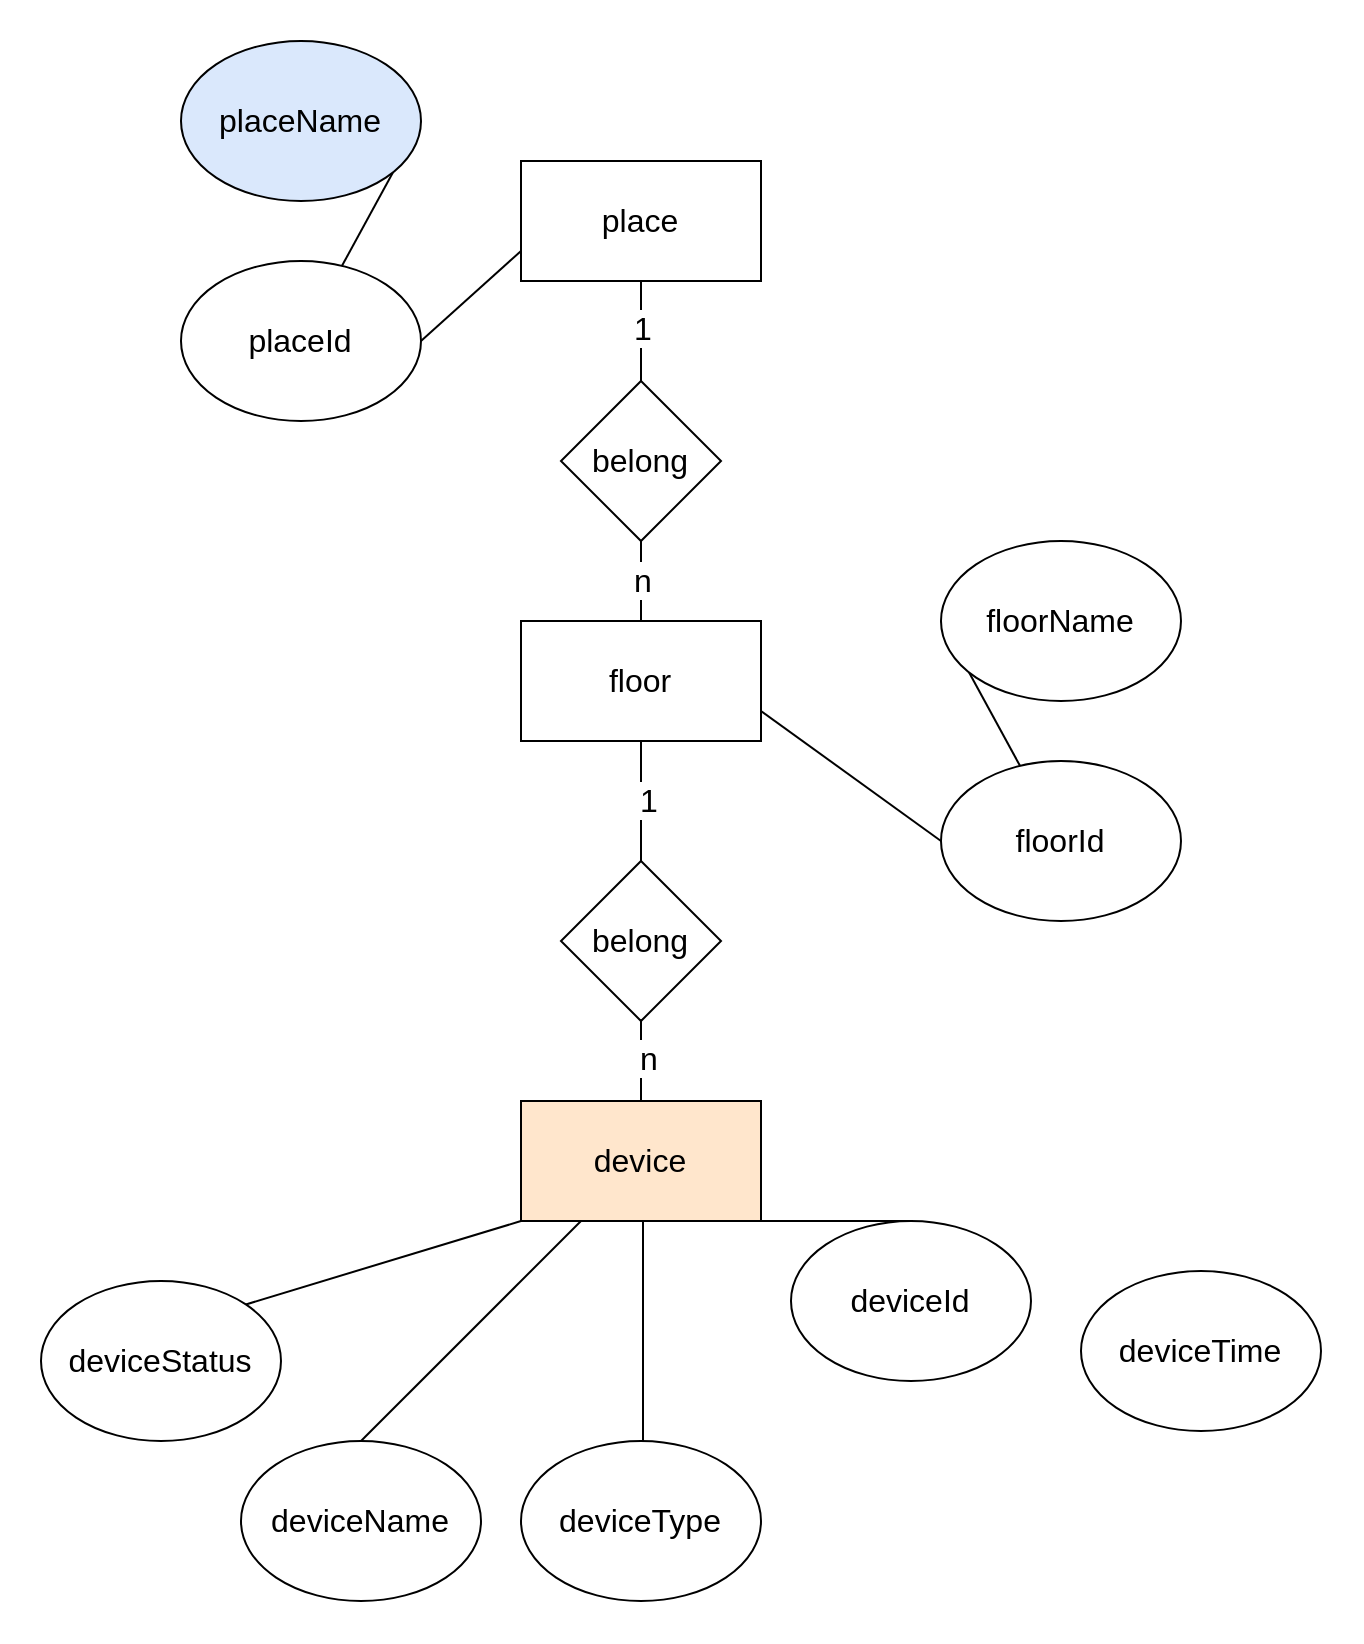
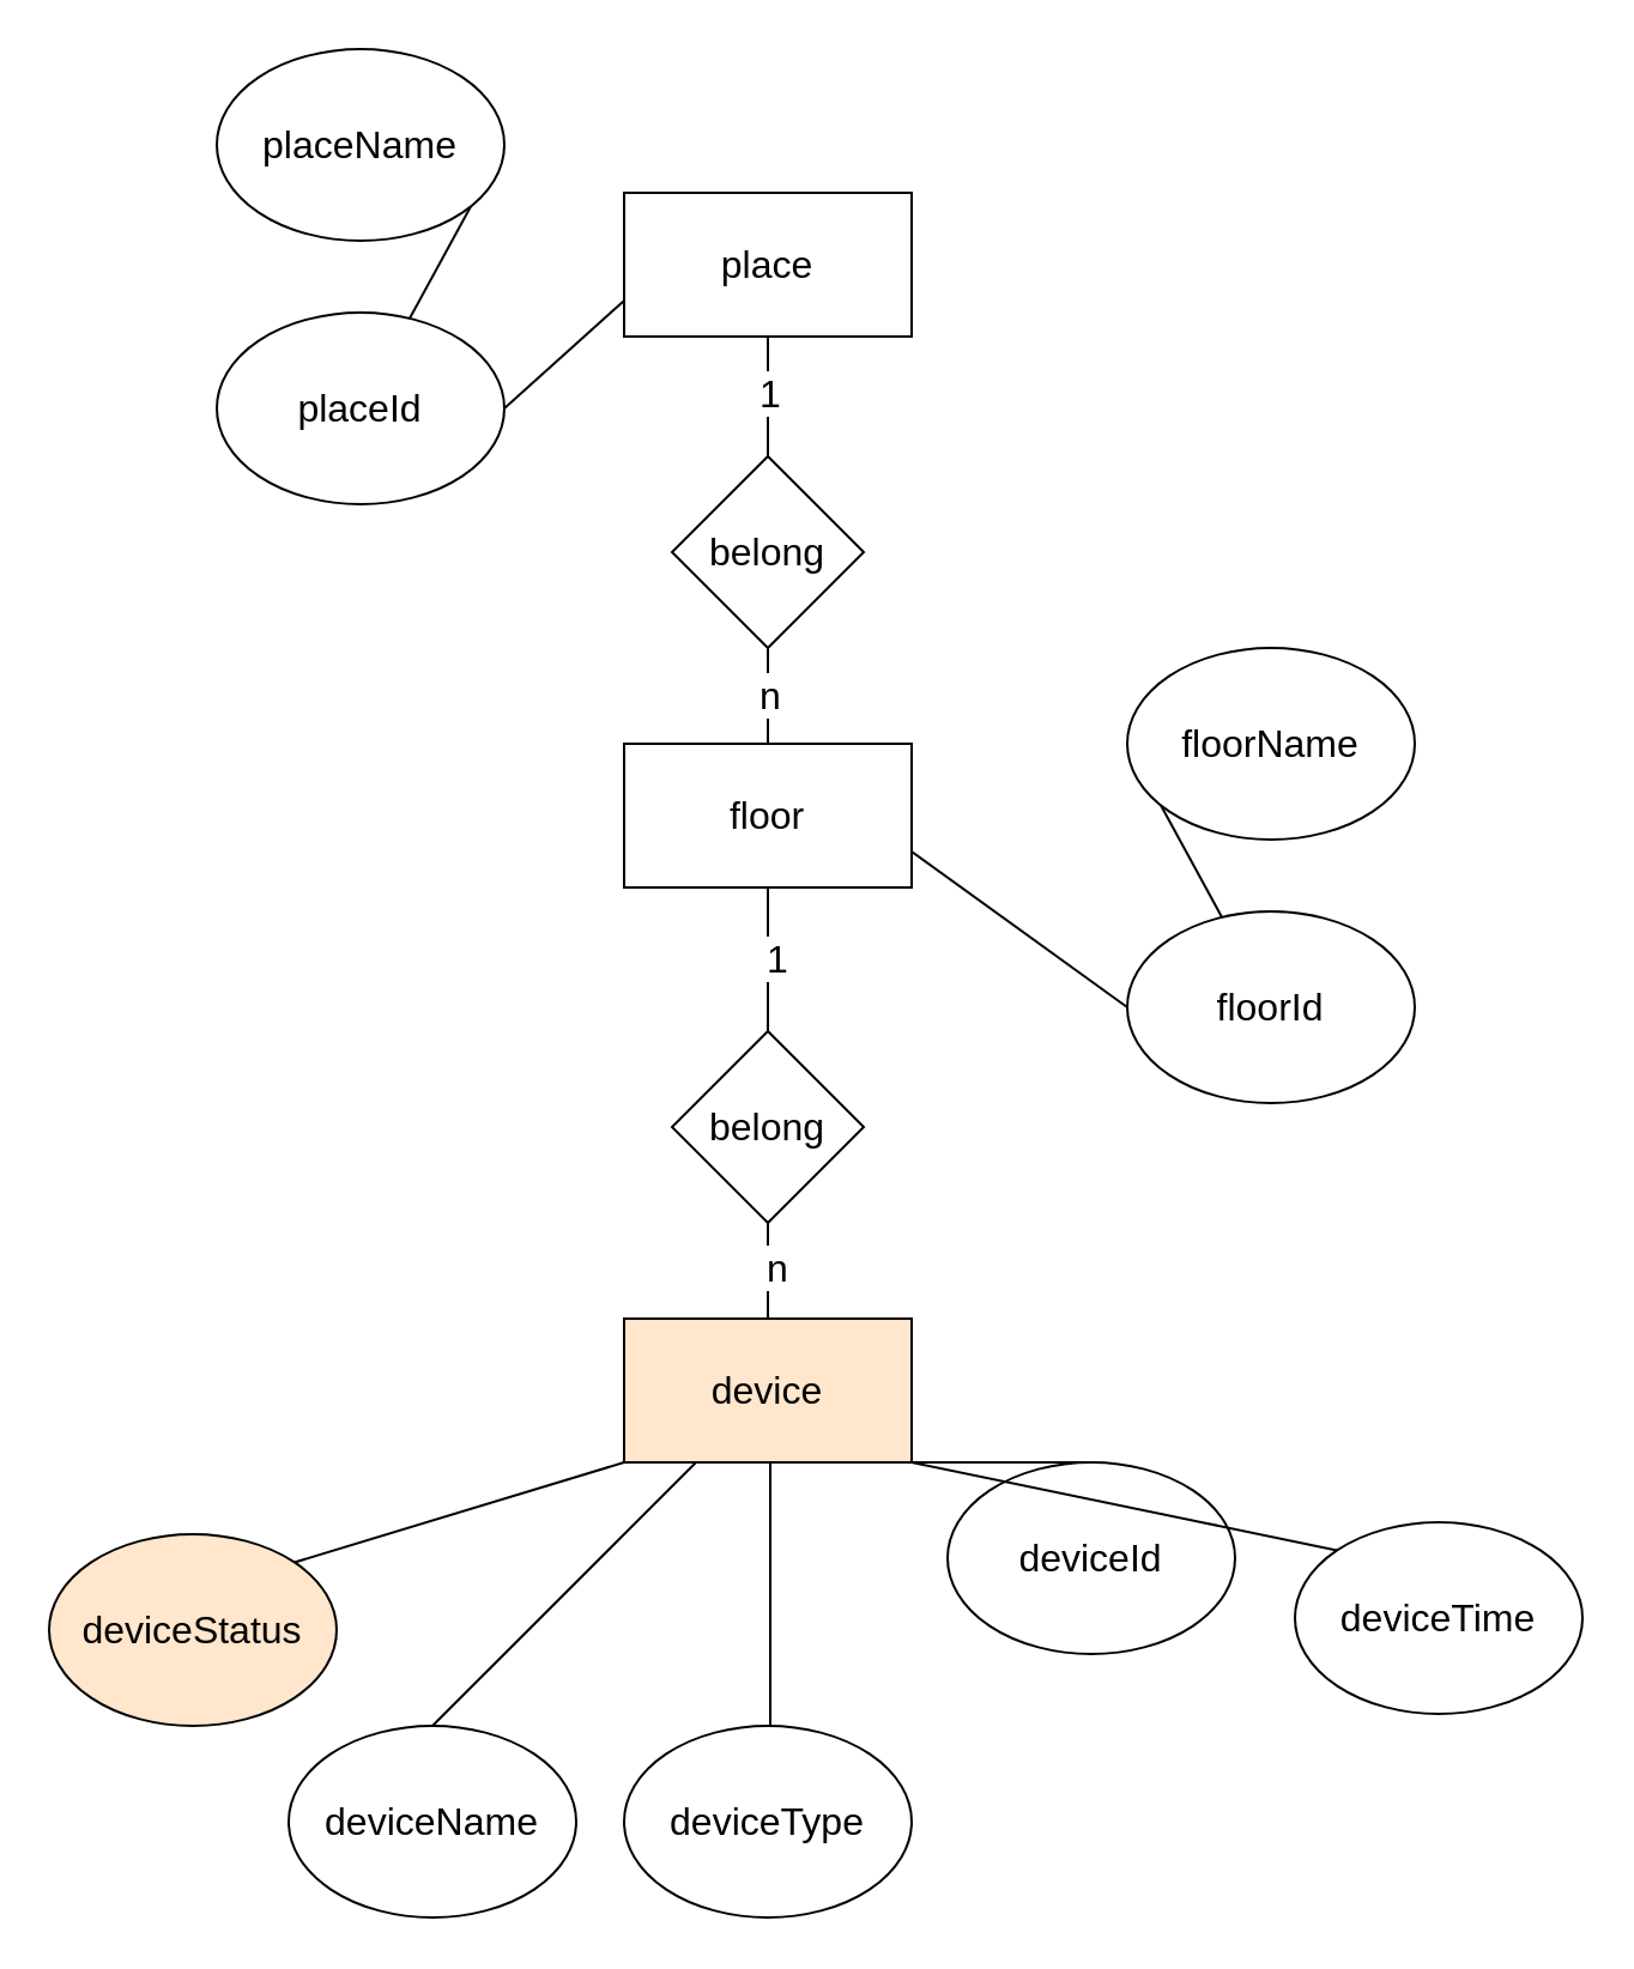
  <mxCell id="0" />
  <mxCell id="1" parent="0" />
  <mxCell id="2" style="edgeStyle=none;curved=1;rounded=0;orthogonalLoop=1;jettySize=auto;html=1;exitX=0.5;exitY=1;exitDx=0;exitDy=0;entryX=0.5;entryY=0;entryDx=0;entryDy=0;fontSize=12;startSize=8;endSize=8;endArrow=none;endFill=0;" edge="1" parent="1"><mxGeometry relative="1" as="geometry"><mxPoint x="321" y="610" as="sourcePoint" /><mxPoint x="321" y="720" as="targetPoint" /></mxGeometry></mxCell>
  <mxCell id="3" value="device" style="rounded=0;whiteSpace=wrap;html=1;fontSize=16;fillColor=#ffe6cc;" vertex="1" parent="1"><mxGeometry x="260" y="550" width="120" height="60" as="geometry" /></mxCell>
  <mxCell id="4" style="edgeStyle=none;curved=1;rounded=0;orthogonalLoop=1;jettySize=auto;html=1;exitX=1;exitY=0;exitDx=0;exitDy=0;entryX=0;entryY=1;entryDx=0;entryDy=0;fontSize=12;startSize=8;endSize=8;strokeColor=default;endArrow=none;endFill=0;" edge="1" parent="1" source="5" target="3"><mxGeometry relative="1" as="geometry" /></mxCell>
- <mxCell id="5" value="deviceStatus" style="ellipse;whiteSpace=wrap;html=1;fontSize=16;" vertex="1" parent="1"><mxGeometry x="20" y="640" width="120" height="80" as="geometry" /></mxCell>
+ <mxCell id="5" value="deviceStatus" style="ellipse;whiteSpace=wrap;html=1;fontSize=16;fillColor=#ffe6cc;" vertex="1" parent="1"><mxGeometry x="20" y="640" width="120" height="80" as="geometry" /></mxCell>
  <mxCell id="6" style="edgeStyle=none;curved=1;rounded=0;orthogonalLoop=1;jettySize=auto;html=1;exitX=0.5;exitY=0;exitDx=0;exitDy=0;entryX=0.25;entryY=1;entryDx=0;entryDy=0;fontSize=12;startSize=8;endSize=8;endArrow=none;endFill=0;" edge="1" parent="1" source="7" target="3"><mxGeometry relative="1" as="geometry" /></mxCell>
  <mxCell id="7" value="deviceName" style="ellipse;whiteSpace=wrap;html=1;fontSize=16;" vertex="1" parent="1"><mxGeometry x="120" y="720" width="120" height="80" as="geometry" /></mxCell>
  <mxCell id="8" style="edgeStyle=none;curved=1;rounded=0;orthogonalLoop=1;jettySize=auto;html=1;exitX=0.5;exitY=0;exitDx=0;exitDy=0;entryX=0.75;entryY=1;entryDx=0;entryDy=0;fontSize=12;startSize=8;endSize=8;endArrow=none;endFill=0;" edge="1" parent="1" source="9" target="3"><mxGeometry relative="1" as="geometry" /></mxCell>
  <mxCell id="9" value="deviceId" style="ellipse;whiteSpace=wrap;html=1;fontSize=16;" vertex="1" parent="1"><mxGeometry x="395" y="610" width="120" height="80" as="geometry" /></mxCell>
+ <mxCell id="10" style="edgeStyle=none;curved=1;rounded=0;orthogonalLoop=1;jettySize=auto;html=1;exitX=0;exitY=0;exitDx=0;exitDy=0;entryX=1;entryY=1;entryDx=0;entryDy=0;fontSize=12;startSize=8;endSize=8;endArrow=none;endFill=0;" edge="1" parent="1" source="11" target="3"><mxGeometry relative="1" as="geometry" /></mxCell>
  <mxCell id="11" value="deviceTime" style="ellipse;whiteSpace=wrap;html=1;fontSize=16;" vertex="1" parent="1"><mxGeometry x="540" y="635" width="120" height="80" as="geometry" /></mxCell>
  <mxCell id="12" style="edgeStyle=none;curved=1;rounded=0;orthogonalLoop=1;jettySize=auto;html=1;exitX=0.5;exitY=1;exitDx=0;exitDy=0;fontSize=12;startSize=8;endSize=8;endArrow=none;endFill=0;" edge="1" parent="1" source="14" target="21"><mxGeometry relative="1" as="geometry" /></mxCell>
  <mxCell id="13" value="1" style="edgeLabel;html=1;align=center;verticalAlign=middle;resizable=0;points=[];fontSize=16;" vertex="1" connectable="0" parent="12"><mxGeometry x="-0.033" y="3" relative="1" as="geometry"><mxPoint as="offset" /></mxGeometry></mxCell>
  <mxCell id="14" value="floor" style="rounded=0;whiteSpace=wrap;html=1;fontSize=16;" vertex="1" parent="1"><mxGeometry x="260" width="120" height="60" as="geometry" y="310" /></mxCell>
  <mxCell id="15" style="edgeStyle=none;curved=1;rounded=0;orthogonalLoop=1;jettySize=auto;html=1;exitX=0;exitY=0.5;exitDx=0;exitDy=0;fontSize=12;startSize=8;endSize=8;endArrow=none;endFill=0;" edge="1" parent="1" source="16" target="18"><mxGeometry relative="1" as="geometry" /></mxCell>
  <mxCell id="16" value="floorName" style="ellipse;whiteSpace=wrap;html=1;fontSize=16;" vertex="1" parent="1"><mxGeometry x="470" y="270" width="120" height="80" as="geometry" /></mxCell>
  <mxCell id="17" style="edgeStyle=none;curved=1;rounded=0;orthogonalLoop=1;jettySize=auto;html=1;exitX=0;exitY=0.5;exitDx=0;exitDy=0;entryX=1;entryY=0.75;entryDx=0;entryDy=0;fontSize=12;startSize=8;endSize=8;endArrow=none;endFill=0;" edge="1" parent="1" source="18" target="14"><mxGeometry relative="1" as="geometry" /></mxCell>
  <mxCell id="18" value="floorId" style="ellipse;whiteSpace=wrap;html=1;fontSize=16;" vertex="1" parent="1"><mxGeometry x="470" y="380" width="120" height="80" as="geometry" /></mxCell>
  <mxCell id="19" style="edgeStyle=none;curved=1;rounded=0;orthogonalLoop=1;jettySize=auto;html=1;exitX=0.5;exitY=1;exitDx=0;exitDy=0;entryX=0.5;entryY=0;entryDx=0;entryDy=0;fontSize=12;startSize=8;endSize=8;endArrow=none;endFill=0;" edge="1" parent="1" source="21" target="3"><mxGeometry relative="1" as="geometry" /></mxCell>
  <mxCell id="20" value="n" style="edgeLabel;html=1;align=center;verticalAlign=middle;resizable=0;points=[];fontSize=16;" vertex="1" connectable="0" parent="19"><mxGeometry x="-0.1" y="3" relative="1" as="geometry"><mxPoint as="offset" /></mxGeometry></mxCell>
  <mxCell id="21" value="belong" style="rhombus;whiteSpace=wrap;html=1;fontSize=16;" vertex="1" parent="1"><mxGeometry x="280" y="430" width="80" height="80" as="geometry" /></mxCell>
  <mxCell id="22" style="edgeStyle=none;curved=1;rounded=0;orthogonalLoop=1;jettySize=auto;html=1;exitX=0.5;exitY=1;exitDx=0;exitDy=0;fontSize=12;startSize=8;endSize=8;endArrow=none;endFill=0;" edge="1" parent="1" source="24" target="32"><mxGeometry relative="1" as="geometry" /></mxCell>
  <mxCell id="23" value="1" style="edgeLabel;html=1;align=center;verticalAlign=middle;resizable=0;points=[];fontSize=16;" vertex="1" connectable="0" parent="22"><mxGeometry x="-0.1" relative="1" as="geometry"><mxPoint as="offset" /></mxGeometry></mxCell>
  <mxCell id="24" value="place" style="rounded=0;whiteSpace=wrap;html=1;fontSize=16;" vertex="1" parent="1"><mxGeometry x="260" y="80" width="120" height="60" as="geometry" /></mxCell>
  <mxCell id="25" value="deviceType" style="ellipse;whiteSpace=wrap;html=1;fontSize=16;" vertex="1" parent="1"><mxGeometry x="260" y="720" width="120" height="80" as="geometry" /></mxCell>
  <mxCell id="26" style="edgeStyle=none;curved=1;rounded=0;orthogonalLoop=1;jettySize=auto;html=1;exitX=1;exitY=0.5;exitDx=0;exitDy=0;fontSize=12;startSize=8;endSize=8;endArrow=none;endFill=0;" edge="1" parent="1" source="27" target="29"><mxGeometry relative="1" as="geometry" /></mxCell>
- <mxCell id="27" value="placeName" style="ellipse;whiteSpace=wrap;html=1;fontSize=16;fillColor=#dae8fc;" vertex="1" parent="1"><mxGeometry x="90" y="20" width="120" height="80" as="geometry" /></mxCell>
+ <mxCell id="27" value="placeName" style="ellipse;whiteSpace=wrap;html=1;fontSize=16;" vertex="1" parent="1"><mxGeometry x="90" y="20" width="120" height="80" as="geometry" /></mxCell>
  <mxCell id="28" style="edgeStyle=none;curved=1;rounded=0;orthogonalLoop=1;jettySize=auto;html=1;exitX=1;exitY=0.5;exitDx=0;exitDy=0;entryX=0;entryY=0.75;entryDx=0;entryDy=0;fontSize=12;startSize=8;endSize=8;endArrow=none;endFill=0;" edge="1" parent="1" source="29" target="24"><mxGeometry relative="1" as="geometry" /></mxCell>
  <mxCell id="29" value="placeId" style="ellipse;whiteSpace=wrap;html=1;fontSize=16;" vertex="1" parent="1"><mxGeometry x="90" y="130" width="120" height="80" as="geometry" /></mxCell>
  <mxCell id="30" style="edgeStyle=none;curved=1;rounded=0;orthogonalLoop=1;jettySize=auto;html=1;exitX=0.5;exitY=1;exitDx=0;exitDy=0;entryX=0.5;entryY=0;entryDx=0;entryDy=0;fontSize=12;startSize=8;endSize=8;endArrow=none;endFill=0;" edge="1" parent="1" source="32" target="14"><mxGeometry relative="1" as="geometry" /></mxCell>
  <mxCell id="31" value="n" style="edgeLabel;html=1;align=center;verticalAlign=middle;resizable=0;points=[];fontSize=16;" vertex="1" connectable="0" parent="30"><mxGeometry x="-0.075" relative="1" as="geometry"><mxPoint as="offset" /></mxGeometry></mxCell>
  <mxCell id="32" value="belong" style="rhombus;whiteSpace=wrap;html=1;fontSize=16;" vertex="1" parent="1"><mxGeometry x="280" y="190" width="80" height="80" as="geometry" /></mxCell>
